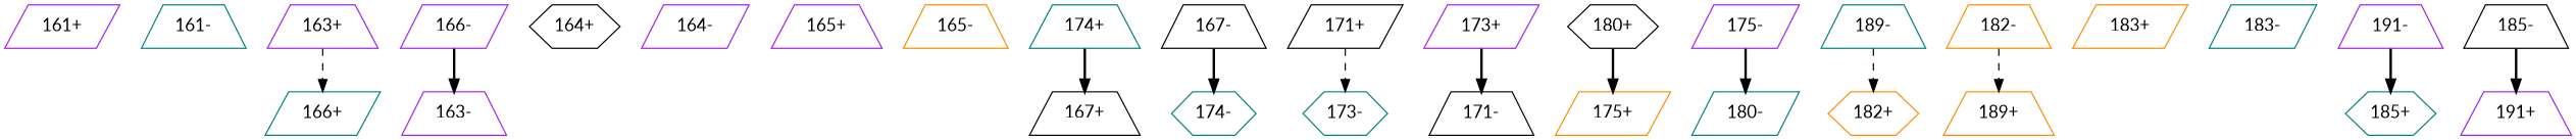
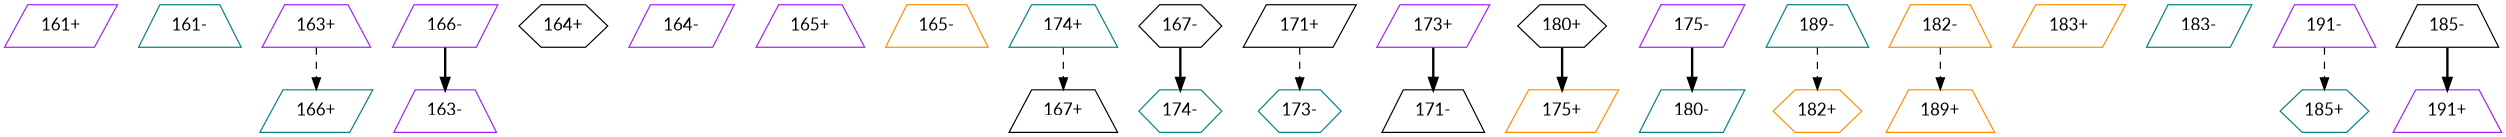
  digraph {
    fontname=Lato
    k=43
    node [color=purple fontname=Lato l=2401 shape=trapezium]
    edge [d=-156 e=2.4 fontname=Lato n=78 style=bold]
    "161+" [shape=parallelogram]
    "161-" [color=teal]
    "163+" [l=4536]
    "166+" [color=teal l=23586 shape=parallelogram]
    "163-" [l=4536]
    "164+" [color=black l=1965 shape=hexagon]
    "164-" [l=1965 shape=parallelogram]
    "165+" [l=8756]
    "165-" [color=darkorange l=8756]
    "166-" [l=23586 shape=parallelogram]
    "167+" [color=black l=6492]
-   "167-" [color=black l=6492]
+   "167-" [color=black l=6492 shape=hexagon]
    "174-" [color=teal l=2027 shape=hexagon]
    "171+" [color=black l=5746 shape=parallelogram]
    "173-" [color=teal l=10711 shape=hexagon]
    "171-" [color=black l=5746]
    "173+" [l=10711 shape=parallelogram]
    "174+" [color=teal l=2027]
    "175+" [color=darkorange l=2257 shape=parallelogram]
    "175-" [l=2257 shape=parallelogram]
    "180-" [color=teal l=3944 shape=parallelogram]
    "180+" [color=black l=3944 shape=hexagon]
    "182+" [color=darkorange l=3786 shape=hexagon]
    "182-" [color=darkorange l=3786]
    "189+" [color=darkorange l=4859]
    "183+" [color=darkorange l=3731 shape=parallelogram]
    "183-" [color=teal l=3731 shape=parallelogram]
    "185+" [color=teal l=1891 shape=hexagon]
    "185-" [color=black l=1891]
    "191+" [l=6260]
    "189-" [color=teal l=4859]
    "191-" [l=6260]
    "163+" -> "166+" [style=dashed]
    "166-" -> "163-"
    "167-" -> "174-" [d=0 e=3.7 n=31]
    "171+" -> "173-" [d=-6 n=75 style=dashed]
    "173+" -> "171-" [d=-6 n=75]
-   "174+" -> "167+" [d=0 e=3.7 n=31]
+   "174+" -> "167+" [d=0 e=3.7 n=31 style=dashed]
    "175-" -> "180-" [d=-1 e=5.0 n=17]
    "180+" -> "175+" [d=-1 e=5.0 n=17]
    "182-" -> "189+" [d=-24 e=2.8 n=54 style=dashed]
    "185-" -> "191+" [d=-35 e=0.0 n=33]
    "189-" -> "182+" [d=-24 e=2.8 n=54 style=dashed]
-   "191-" -> "185+" [d=-35 e=0.0 n=33]
+   "191-" -> "185+" [d=-35 e=0.0 n=33 style=dashed]
  }
